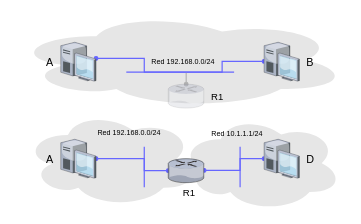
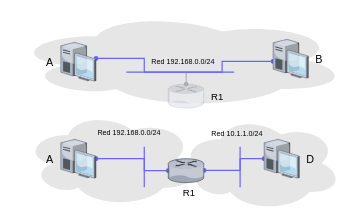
  <mxCell id="0" />
  <mxCell id="1" parent="0" />
  <mxCell id="2" value="" style="ellipse;shape=cloud;whiteSpace=wrap;html=1;fillColor=#E6E6E6;strokeColor=none;fontColor=#333333;" parent="1" vertex="1"><mxGeometry x="300" y="192" width="270" height="160" as="geometry" /></mxCell>
  <mxCell id="3" value="" style="ellipse;shape=cloud;whiteSpace=wrap;html=1;fillColor=#E6E6E6;strokeColor=none;fontColor=#333333;" parent="1" vertex="1"><mxGeometry y="185" width="290" height="160" as="geometry" x="40" /></mxCell>
  <mxCell id="4" value="" style="ellipse;shape=cloud;whiteSpace=wrap;html=1;fillColor=#E6E6E6;strokeColor=none;fontColor=#333333;" parent="1" vertex="1"><mxGeometry x="20" y="20" width="560" height="160" as="geometry" /></mxCell>
  <mxCell id="5" value="" style="endArrow=none;html=1;fontColor=#004C99;strokeWidth=2;strokeColor=#6666FF;" parent="1" edge="1"><mxGeometry width="50" height="50" relative="1" as="geometry"><mxPoint x="210" y="120" as="sourcePoint" /><mxPoint x="390" y="120" as="targetPoint" /></mxGeometry></mxCell>
  <mxCell id="6" style="edgeStyle=orthogonalEdgeStyle;rounded=0;orthogonalLoop=1;jettySize=auto;html=1;strokeColor=#B3B3B3;endArrow=none;endFill=0;strokeWidth=2;startArrow=oval;startFill=1;" parent="1" source="7" edge="1"><mxGeometry relative="1" as="geometry"><mxPoint x="310" y="120" as="targetPoint" /></mxGeometry></mxCell>
  <mxCell id="7" value="R1" style="verticalLabelPosition=middle;aspect=fixed;verticalAlign=middle;strokeColor=none;align=left;outlineConnect=0;shape=mxgraph.citrix.router;fillColor=#ffffff;fontSize=16;labelPosition=right;spacingLeft=10;opacity=20;" parent="1" vertex="1"><mxGeometry x="280" y="140" width="60" height="40" as="geometry" /></mxCell>
  <mxCell id="8" style="edgeStyle=orthogonalEdgeStyle;rounded=0;orthogonalLoop=1;jettySize=auto;html=1;fontColor=#004C99;endArrow=oval;endFill=1;strokeWidth=2;strokeColor=#6666FF;startArrow=oval;startFill=1;endSize=6;startSize=6;" parent="1" source="20" target="19" edge="1"><mxGeometry relative="1" as="geometry"><mxPoint x="299.5" y="157" as="targetPoint" /><Array as="points"><mxPoint x="240" y="97" /><mxPoint x="240" y="120" /><mxPoint x="370" y="120" /><mxPoint x="370" y="102" /></Array></mxGeometry></mxCell>
  <mxCell id="9" style="edgeStyle=orthogonalEdgeStyle;rounded=0;orthogonalLoop=1;jettySize=auto;html=1;endArrow=oval;endFill=1;strokeColor=#6666FF;strokeWidth=2;fontSize=16;fontColor=#000000;startArrow=oval;startFill=1;endSize=6;startSize=6;" parent="1" source="10" target="17" edge="1"><mxGeometry relative="1" as="geometry"><mxPoint x="434.857" y="367" as="targetPoint" /><Array as="points"><mxPoint x="400" y="264" /><mxPoint x="400" y="284" /></Array></mxGeometry></mxCell>
  <mxCell id="10" value="D" style="verticalLabelPosition=middle;aspect=fixed;verticalAlign=middle;strokeColor=none;align=left;outlineConnect=0;shape=mxgraph.citrix.desktop;labelBackgroundColor=none;fontColor=#000000;fontSize=18;labelPosition=right;spacingLeft=10;" parent="1" vertex="1"><mxGeometry x="440" y="232" width="59" height="65" as="geometry" /></mxCell>
  <mxCell id="11" style="edgeStyle=orthogonalEdgeStyle;rounded=0;orthogonalLoop=1;jettySize=auto;html=1;fontColor=#004C99;endArrow=oval;endFill=1;strokeWidth=2;strokeColor=#6666FF;startArrow=oval;startFill=1;targetPerimeterSpacing=0;sourcePerimeterSpacing=0;endSize=6;startSize=6;" parent="1" source="18" target="17" edge="1"><mxGeometry relative="1" as="geometry"><mxPoint x="299.5" y="334" as="targetPoint" /><Array as="points"><mxPoint x="240" y="264.5" /><mxPoint x="240" y="284.5" /></Array></mxGeometry></mxCell>
  <mxCell id="12" value="" style="endArrow=none;html=1;strokeColor=#6666FF;strokeWidth=2;" parent="1" edge="1"><mxGeometry width="50" height="50" relative="1" as="geometry"><mxPoint x="240" y="312" as="sourcePoint" /><mxPoint x="240" y="244.5" as="targetPoint" /></mxGeometry></mxCell>
  <mxCell id="13" value="" style="endArrow=none;html=1;strokeColor=#6666FF;strokeWidth=2;" parent="1" edge="1"><mxGeometry width="50" height="50" relative="1" as="geometry"><mxPoint x="400" y="312" as="sourcePoint" /><mxPoint x="400" y="244.5" as="targetPoint" /></mxGeometry></mxCell>
  <mxCell id="14" value="Red 192.168.0.0/24" style="text;strokeColor=none;fillColor=none;align=center;verticalAlign=middle;whiteSpace=wrap;rounded=0;opacity=20;" parent="1" vertex="1"><mxGeometry x="240" y="93" width="130" height="20" as="geometry" /></mxCell>
  <mxCell id="15" value="Red 192.168.0.0/24" style="text;strokeColor=none;fillColor=none;align=center;verticalAlign=middle;whiteSpace=wrap;rounded=0;opacity=20;" parent="1" vertex="1"><mxGeometry x="150" y="212" width="130" height="20" as="geometry" /></mxCell>
- <mxCell id="16" value="Red 10.1.1.1/24" style="text;strokeColor=none;fillColor=none;align=center;verticalAlign=middle;whiteSpace=wrap;rounded=0;opacity=20;" parent="1" vertex="1"><mxGeometry x="330" y="212.5" width="130" height="20" as="geometry" /></mxCell>
+ <mxCell id="16" value="Red 10.1.1.0/24" style="text;strokeColor=none;fillColor=none;align=center;verticalAlign=middle;whiteSpace=wrap;rounded=0;opacity=20;" parent="1" vertex="1"><mxGeometry x="330" y="212.5" width="130" height="20" as="geometry" /></mxCell>
  <mxCell id="17" value="R1" style="verticalLabelPosition=bottom;aspect=fixed;verticalAlign=top;strokeColor=none;align=center;outlineConnect=0;shape=mxgraph.citrix.router;fillColor=#ffffff;fontSize=16;labelPosition=center;spacingLeft=10;" parent="1" vertex="1"><mxGeometry x="280" y="264.5" width="60" height="40" as="geometry" /></mxCell>
  <mxCell id="18" value="A" style="verticalLabelPosition=middle;aspect=fixed;verticalAlign=middle;strokeColor=none;align=right;outlineConnect=0;shape=mxgraph.citrix.desktop;labelBackgroundColor=none;fontColor=#000000;fontSize=18;labelPosition=left;spacingRight=10;" parent="1" vertex="1"><mxGeometry x="100.5" y="232" width="59" height="65" as="geometry" /></mxCell>
- <mxCell id="19" value="B" style="verticalLabelPosition=middle;aspect=fixed;verticalAlign=middle;strokeColor=none;align=left;outlineConnect=0;shape=mxgraph.citrix.desktop;labelBackgroundColor=none;fontColor=#000000;fontSize=18;labelPosition=right;spacingLeft=10;" parent="1" vertex="1"><mxGeometry x="440" y="70" width="59" height="65" as="geometry" /></mxCell>
+ <mxCell id="19" value="B" style="verticalLabelPosition=middle;aspect=fixed;verticalAlign=middle;strokeColor=none;align=left;outlineConnect=0;shape=mxgraph.citrix.desktop;labelBackgroundColor=none;fontColor=#000000;fontSize=18;labelPosition=right;spacingLeft=10;" parent="1" vertex="1"><mxGeometry x="455" y="65" width="59" height="65" as="geometry" /></mxCell>
  <mxCell id="20" value="A" style="verticalLabelPosition=middle;aspect=fixed;verticalAlign=middle;strokeColor=none;align=right;outlineConnect=0;shape=mxgraph.citrix.desktop;labelBackgroundColor=none;fontColor=#000000;fontSize=18;labelPosition=left;spacingRight=10;" parent="1" vertex="1"><mxGeometry x="100.5" y="70" width="59" height="65" as="geometry" /></mxCell>
